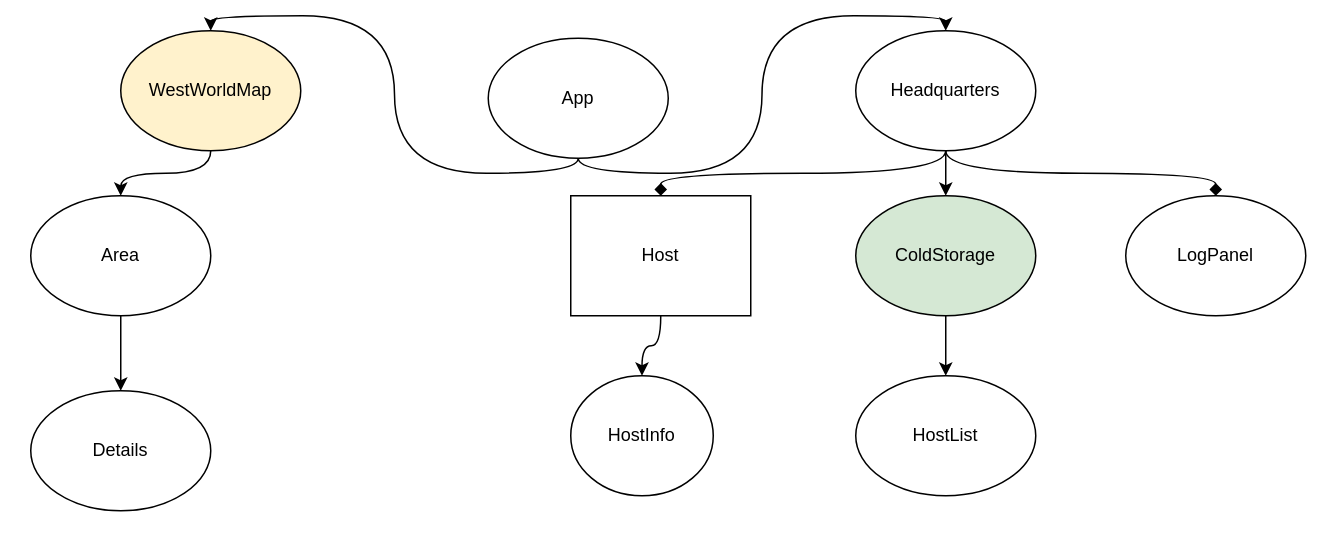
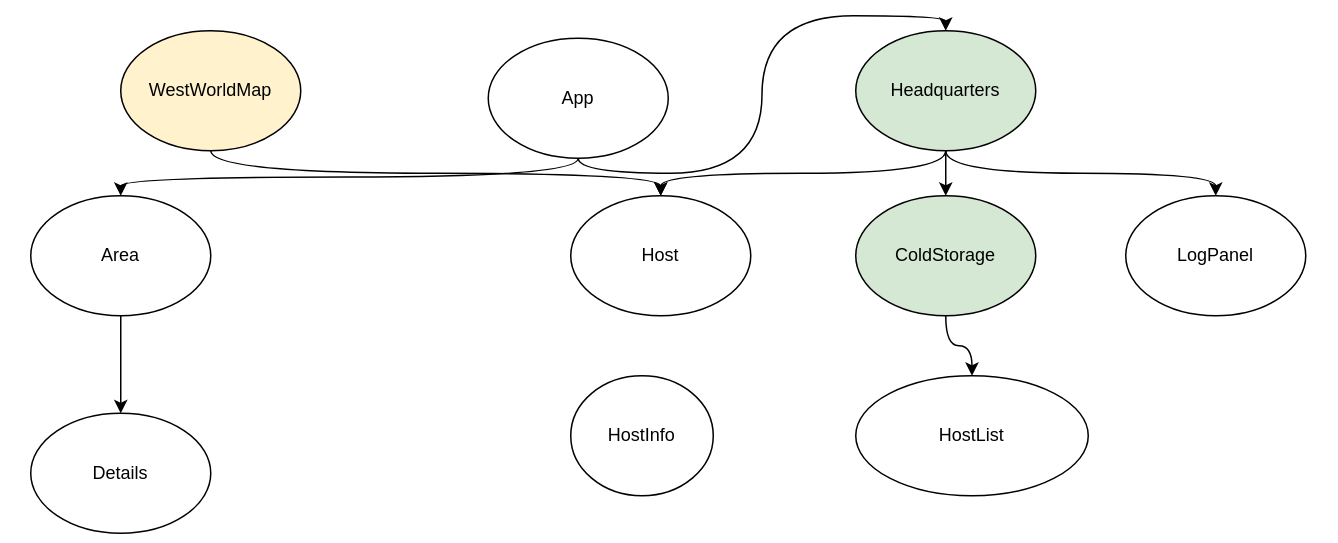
  <mxCell id="0" />
  <mxCell id="1" parent="0" />
- <mxCell id="2" style="edgeStyle=orthogonalEdgeStyle;curved=1;html=1;exitX=0.5;exitY=1;exitDx=0;exitDy=0;entryX=0.5;entryY=0;entryDx=0;entryDy=0;" edge="1" parent="1" source="4" target="6"><mxGeometry relative="1" as="geometry" /></mxCell>
+ <mxCell id="2" style="edgeStyle=orthogonalEdgeStyle;curved=1;html=1;exitX=0.5;exitY=1;exitDx=0;exitDy=0;" edge="1" parent="1" source="4" target="15"><mxGeometry relative="1" as="geometry" /></mxCell>
  <mxCell id="3" style="edgeStyle=orthogonalEdgeStyle;curved=1;html=1;exitX=0.5;exitY=1;exitDx=0;exitDy=0;entryX=0.5;entryY=0;entryDx=0;entryDy=0;" edge="1" parent="1" source="4" target="10"><mxGeometry relative="1" as="geometry" /></mxCell>
  <mxCell id="4" value="App" style="ellipse;whiteSpace=wrap;html=1;" vertex="1" parent="1"><mxGeometry x="325" y="25" width="120" height="80" as="geometry" /></mxCell>
- <mxCell id="5" style="edgeStyle=orthogonalEdgeStyle;curved=1;html=1;exitX=0.5;exitY=1;exitDx=0;exitDy=0;entryX=0.5;entryY=0;entryDx=0;entryDy=0;" edge="1" parent="1" source="6" target="15"><mxGeometry relative="1" as="geometry" /></mxCell>
+ <mxCell id="5" style="edgeStyle=orthogonalEdgeStyle;curved=1;html=1;exitX=0.5;exitY=1;exitDx=0;exitDy=0;" edge="1" parent="1" source="6" target="17"><mxGeometry relative="1" as="geometry" /></mxCell>
  <mxCell id="6" value="WestWorldMap" style="ellipse;whiteSpace=wrap;html=1;fillColor=#fff2cc;" vertex="1" parent="1"><mxGeometry x="80" y="20" width="120" height="80" as="geometry" /></mxCell>
  <mxCell id="7" style="edgeStyle=orthogonalEdgeStyle;curved=1;html=1;exitX=0.5;exitY=1;exitDx=0;exitDy=0;entryX=0.5;entryY=0;entryDx=0;entryDy=0;" edge="1" parent="1" source="10" target="13"><mxGeometry relative="1" as="geometry" /></mxCell>
- <mxCell id="8" style="edgeStyle=orthogonalEdgeStyle;curved=1;html=1;exitX=0.5;exitY=1;exitDx=0;exitDy=0;entryX=0.5;entryY=0;entryDx=0;entryDy=0;endArrow=diamond;" edge="1" parent="1" source="10" target="11"><mxGeometry relative="1" as="geometry" /></mxCell>
- <mxCell id="9" style="edgeStyle=orthogonalEdgeStyle;curved=1;html=1;exitX=0.5;exitY=1;exitDx=0;exitDy=0;entryX=0.5;entryY=0;entryDx=0;entryDy=0;endArrow=diamond;" edge="1" parent="1" source="10" target="17"><mxGeometry relative="1" as="geometry" /></mxCell>
- <mxCell id="10" value="Headquarters" style="ellipse;whiteSpace=wrap;html=1;" vertex="1" parent="1"><mxGeometry x="570" y="20" width="120" height="80" as="geometry" /></mxCell>
+ <mxCell id="8" style="edgeStyle=orthogonalEdgeStyle;curved=1;html=1;exitX=0.5;exitY=1;exitDx=0;exitDy=0;entryX=0.5;entryY=0;entryDx=0;entryDy=0;" edge="1" parent="1" source="10" target="11"><mxGeometry relative="1" as="geometry" /></mxCell>
+ <mxCell id="9" style="edgeStyle=orthogonalEdgeStyle;curved=1;html=1;exitX=0.5;exitY=1;exitDx=0;exitDy=0;entryX=0.5;entryY=0;entryDx=0;entryDy=0;" edge="1" parent="1" source="10" target="17"><mxGeometry relative="1" as="geometry" /></mxCell>
+ <mxCell id="10" value="Headquarters" style="ellipse;whiteSpace=wrap;html=1;fillColor=#d5e8d4;" vertex="1" parent="1"><mxGeometry x="570" y="20" width="120" height="80" as="geometry" /></mxCell>
  <mxCell id="11" value="LogPanel" style="ellipse;whiteSpace=wrap;html=1;" vertex="1" parent="1"><mxGeometry x="750" y="130" width="120" height="80" as="geometry" /></mxCell>
  <mxCell id="12" style="edgeStyle=orthogonalEdgeStyle;curved=1;html=1;exitX=0.5;exitY=1;exitDx=0;exitDy=0;entryX=0.5;entryY=0;entryDx=0;entryDy=0;" edge="1" parent="1" source="13" target="18"><mxGeometry relative="1" as="geometry" /></mxCell>
  <mxCell id="13" value="ColdStorage" style="ellipse;whiteSpace=wrap;html=1;fillColor=#d5e8d4;" vertex="1" parent="1"><mxGeometry x="570" y="130" width="120" height="80" as="geometry" /></mxCell>
  <mxCell id="14" style="edgeStyle=orthogonalEdgeStyle;curved=1;html=1;exitX=0.5;exitY=1;exitDx=0;exitDy=0;entryX=0.5;entryY=0;entryDx=0;entryDy=0;" edge="1" parent="1" source="15" target="20"><mxGeometry relative="1" as="geometry" /></mxCell>
  <mxCell id="15" value="Area" style="ellipse;whiteSpace=wrap;html=1;" vertex="1" parent="1"><mxGeometry y="130" width="120" height="80" as="geometry" x="20" /></mxCell>
- <mxCell id="16" style="edgeStyle=orthogonalEdgeStyle;curved=1;html=1;exitX=0.5;exitY=1;exitDx=0;exitDy=0;entryX=0.5;entryY=0;entryDx=0;entryDy=0;" edge="1" parent="1" source="17" target="19"><mxGeometry relative="1" as="geometry" /></mxCell>
- <mxCell id="17" value="Host" style="whiteSpace=wrap;html=1;rounded=0;" vertex="1" parent="1"><mxGeometry x="380" y="130" width="120" height="80" as="geometry" /></mxCell>
- <mxCell id="18" value="HostList" style="ellipse;whiteSpace=wrap;html=1;" vertex="1" parent="1"><mxGeometry x="570" y="250" width="120" height="80" as="geometry" /></mxCell>
+ <mxCell id="17" value="Host" style="ellipse;whiteSpace=wrap;html=1;" vertex="1" parent="1"><mxGeometry x="380" y="130" width="120" height="80" as="geometry" /></mxCell>
+ <mxCell id="18" value="HostList" style="ellipse;whiteSpace=wrap;html=1;" vertex="1" parent="1"><mxGeometry x="570" y="250" width="155" height="80" as="geometry" /></mxCell>
  <mxCell id="19" value="HostInfo" style="ellipse;whiteSpace=wrap;html=1;" vertex="1" parent="1"><mxGeometry x="380" y="250" width="95" height="80" as="geometry" /></mxCell>
- <mxCell id="20" value="Details" style="ellipse;whiteSpace=wrap;html=1;" vertex="1" parent="1"><mxGeometry y="260" width="120" height="80" as="geometry" x="20" /></mxCell>
+ <mxCell id="20" value="Details" style="ellipse;whiteSpace=wrap;html=1;" vertex="1" parent="1"><mxGeometry x="20" y="275" width="120" height="80" as="geometry" /></mxCell>
